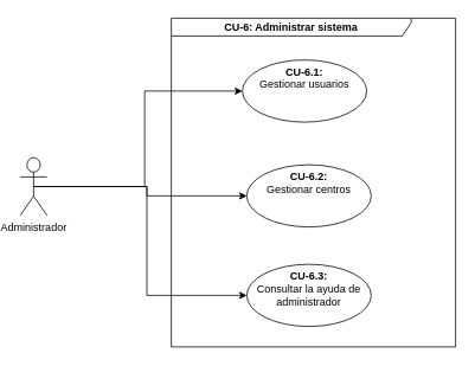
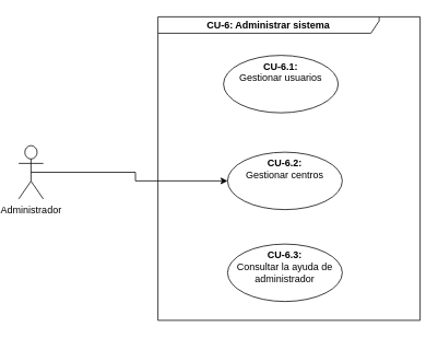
  <mxCell id="0" />
  <mxCell id="1" parent="0" />
  <mxCell id="2" style="edgeStyle=orthogonalEdgeStyle;rounded=0;orthogonalLoop=1;jettySize=auto;html=1;exitX=0.5;exitY=0.5;exitDx=0;exitDy=0;exitPerimeter=0;entryX=0;entryY=0.5;entryDx=0;entryDy=0;" parent="1" source="5" target="8" edge="1"><mxGeometry relative="1" as="geometry" /></mxCell>
- <mxCell id="3" style="edgeStyle=orthogonalEdgeStyle;rounded=0;orthogonalLoop=1;jettySize=auto;html=1;exitX=0.5;exitY=0.5;exitDx=0;exitDy=0;exitPerimeter=0;entryX=0;entryY=0.5;entryDx=0;entryDy=0;" parent="1" source="5" target="7" edge="1"><mxGeometry relative="1" as="geometry" /></mxCell>
- <mxCell id="4" style="edgeStyle=orthogonalEdgeStyle;rounded=0;orthogonalLoop=1;jettySize=auto;html=1;exitX=0.5;exitY=0.5;exitDx=0;exitDy=0;exitPerimeter=0;entryX=0;entryY=0.5;entryDx=0;entryDy=0;" parent="1" source="5" target="9" edge="1"><mxGeometry relative="1" as="geometry" /></mxCell>
  <mxCell id="5" value="&lt;span style=&quot;background-color: rgb(255, 255, 255);&quot;&gt;Administrador&lt;/span&gt;" style="shape=umlActor;verticalLabelPosition=bottom;verticalAlign=top;html=1;outlineConnect=0;" parent="1" vertex="1"><mxGeometry x="20" y="177" width="30" height="65" as="geometry" /></mxCell>
  <mxCell id="6" value="CU-6: Administrar sistema" style="shape=umlFrame;whiteSpace=wrap;html=1;width=270;height=20;fontStyle=1" parent="1" vertex="1"><mxGeometry x="190" y="20" width="320" height="370" as="geometry" /></mxCell>
  <mxCell id="7" value="&lt;b&gt;CU-6.1: &lt;br&gt;&lt;/b&gt;Gestionar usuarios" style="ellipse;whiteSpace=wrap;html=1;verticalAlign=top;" parent="1" vertex="1"><mxGeometry x="270" y="67" width="140" height="70" as="geometry" /></mxCell>
  <mxCell id="8" value="&lt;b&gt;CU-6.2: &lt;br&gt;&lt;/b&gt;Gestionar centros" style="ellipse;whiteSpace=wrap;html=1;verticalAlign=top;" parent="1" vertex="1"><mxGeometry x="275" y="185" width="140" height="70" as="geometry" /></mxCell>
  <mxCell id="9" value="&lt;b&gt;CU-6.3: &lt;br&gt;&lt;/b&gt;Consultar la ayuda de administrador" style="ellipse;whiteSpace=wrap;html=1;verticalAlign=top;" parent="1" vertex="1"><mxGeometry x="275" y="297" width="140" height="70" as="geometry" /></mxCell>
